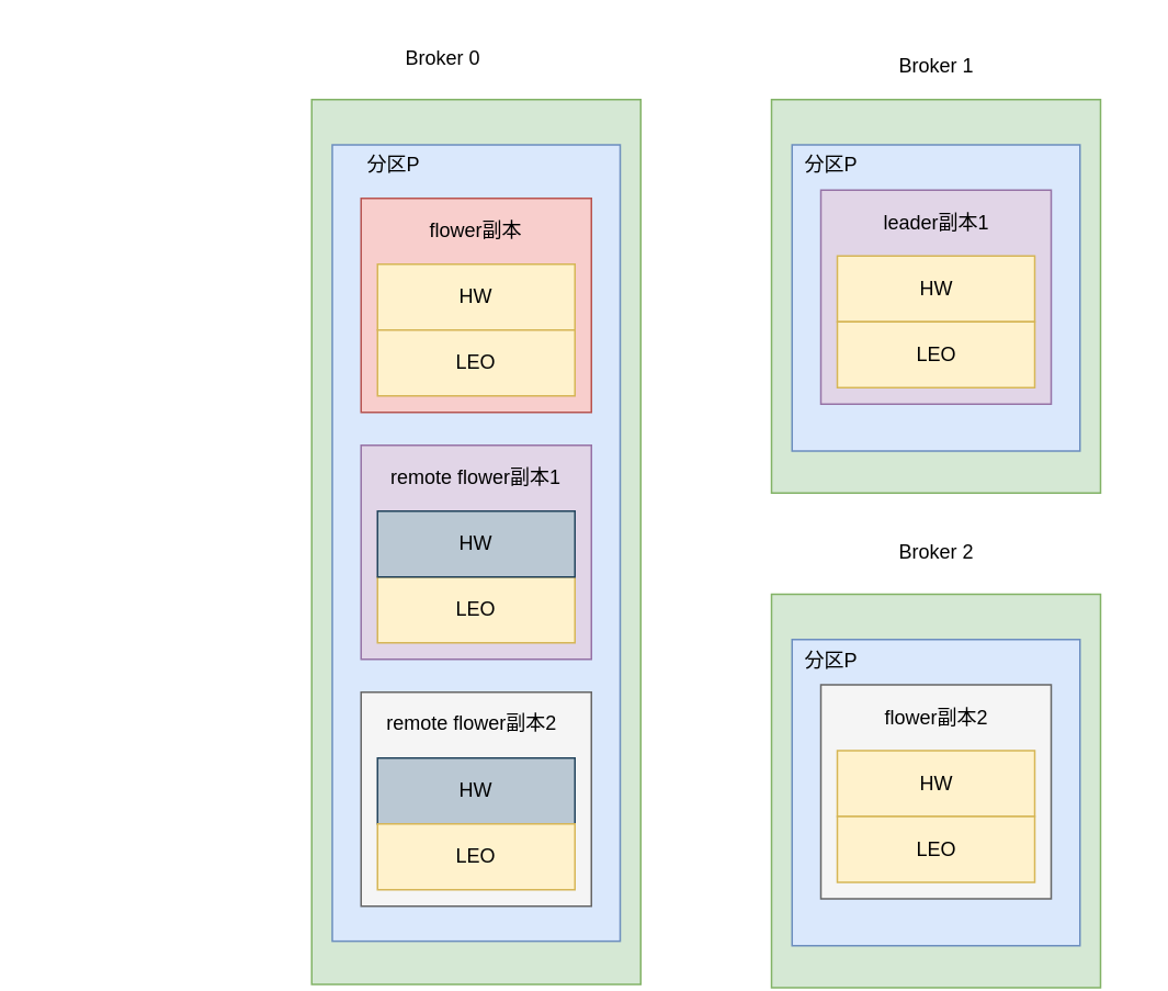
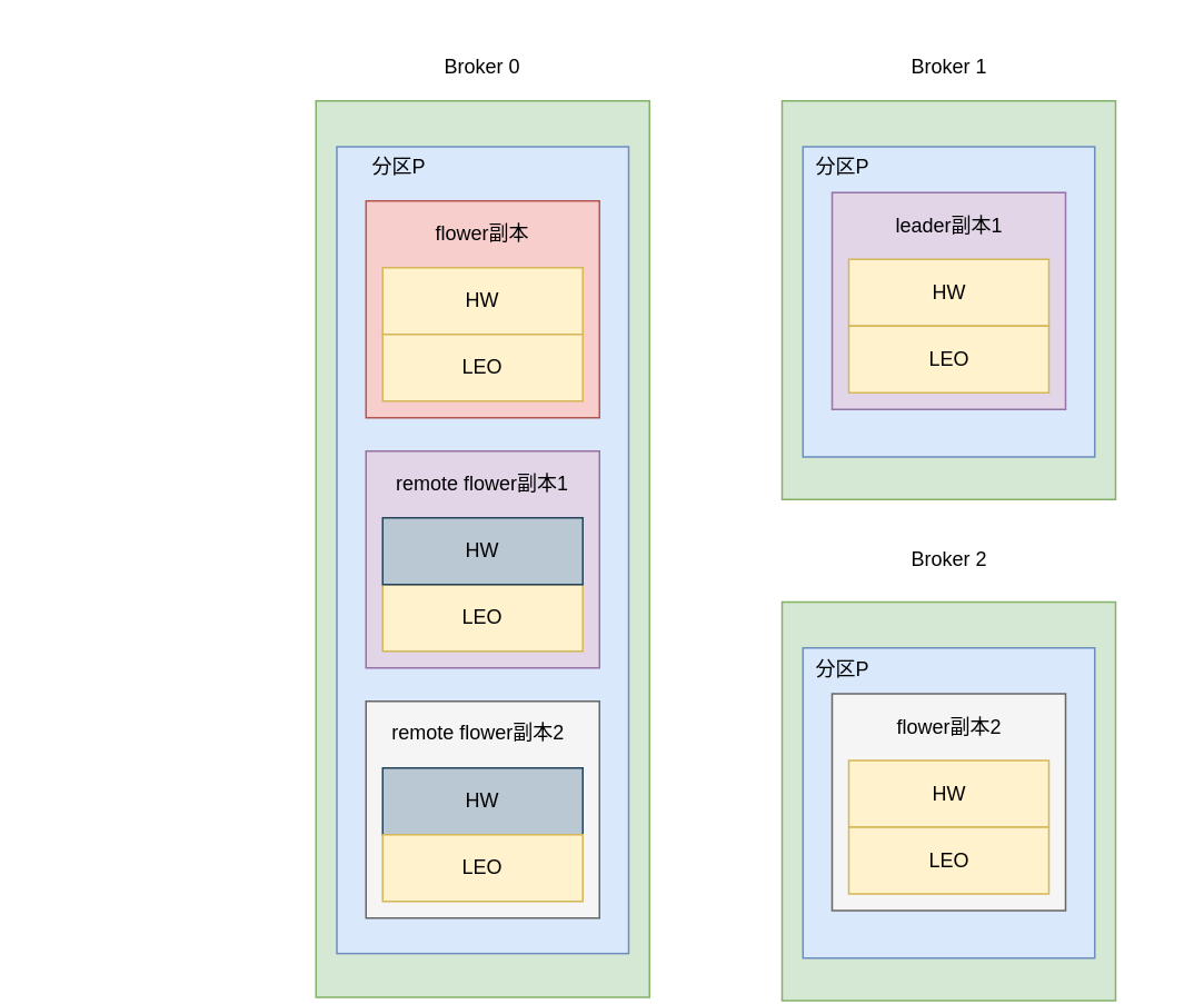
  <mxCell id="0" />
  <mxCell id="1" parent="0" />
  <mxCell id="2" value="" style="rounded=0;whiteSpace=wrap;html=1;rotation=90;fillColor=#d5e8d4;strokeColor=#82b366;" vertex="1" parent="1"><mxGeometry x="20.25" y="228.75" width="537.5" height="200" as="geometry" /></mxCell>
- <mxCell id="3" value="Broker 0" style="text;html=1;align=center;verticalAlign=middle;whiteSpace=wrap;rounded=0;" vertex="1" parent="1"><mxGeometry x="214" y="15" width="110" height="40" as="geometry" /></mxCell>
+ <mxCell id="3" value="Broker 0" style="text;html=1;align=center;verticalAlign=middle;whiteSpace=wrap;rounded=0;" vertex="1" parent="1"><mxGeometry x="234" y="20" width="110" height="40" as="geometry" /></mxCell>
  <mxCell id="4" value="" style="rounded=0;whiteSpace=wrap;html=1;rotation=90;fillColor=#d5e8d4;strokeColor=#82b366;" vertex="1" parent="1"><mxGeometry x="449" y="79.5" width="239" height="200" as="geometry" /></mxCell>
  <mxCell id="5" value="Broker 1" style="text;html=1;strokeColor=none;fillColor=none;align=center;verticalAlign=middle;whiteSpace=wrap;rounded=0;" vertex="1" parent="1"><mxGeometry x="513.5" y="20" width="110" height="40" as="geometry" /></mxCell>
  <mxCell id="6" value="" style="rounded=0;whiteSpace=wrap;html=1;rotation=90;fillColor=#dae8fc;strokeColor=#6c8ebf;" vertex="1" parent="1"><mxGeometry x="47.13" y="241.88" width="483.75" height="175" as="geometry" /></mxCell>
  <mxCell id="7" value="" style="rounded=0;whiteSpace=wrap;html=1;fillColor=#f8cecc;strokeColor=#b85450;" vertex="1" parent="1"><mxGeometry x="219" y="120" width="140" height="130" as="geometry" /></mxCell>
  <mxCell id="8" value="HW" style="rounded=0;whiteSpace=wrap;html=1;fillColor=#fff2cc;strokeColor=#d6b656;" vertex="1" parent="1"><mxGeometry x="229" y="160" width="120" height="40" as="geometry" /></mxCell>
  <mxCell id="9" value="LEO" style="rounded=0;whiteSpace=wrap;html=1;fillColor=#fff2cc;strokeColor=#d6b656;" vertex="1" parent="1"><mxGeometry x="229" y="200" width="120" height="40" as="geometry" /></mxCell>
  <mxCell id="10" value="flower副本" style="text;html=1;strokeColor=none;fillColor=none;align=center;verticalAlign=middle;whiteSpace=wrap;rounded=0;" vertex="1" parent="1"><mxGeometry x="234" y="120" width="110" height="40" as="geometry" /></mxCell>
  <mxCell id="11" value="" style="rounded=0;whiteSpace=wrap;html=1;fillColor=#e1d5e7;strokeColor=#9673a6;" vertex="1" parent="1"><mxGeometry x="219" y="270" width="140" height="130" as="geometry" /></mxCell>
  <mxCell id="12" value="LEO" style="rounded=0;whiteSpace=wrap;html=1;fillColor=#fff2cc;strokeColor=#d6b656;" vertex="1" parent="1"><mxGeometry x="229" y="350" width="120" height="40" as="geometry" /></mxCell>
  <mxCell id="13" value="remote flower副本1" style="text;html=1;strokeColor=none;fillColor=none;align=center;verticalAlign=middle;whiteSpace=wrap;rounded=0;" vertex="1" parent="1"><mxGeometry x="234" y="270" width="110" height="40" as="geometry" /></mxCell>
  <mxCell id="14" value="HW" style="rounded=0;whiteSpace=wrap;html=1;fillColor=#bac8d3;strokeColor=#23445d;" vertex="1" parent="1"><mxGeometry x="229" y="310" width="120" height="40" as="geometry" /></mxCell>
  <mxCell id="15" value="" style="rounded=0;whiteSpace=wrap;html=1;rotation=90;fillColor=#dae8fc;strokeColor=#6c8ebf;" vertex="1" parent="1"><mxGeometry x="475.5" y="93" width="186" height="175" as="geometry" /></mxCell>
  <mxCell id="16" value="" style="rounded=0;whiteSpace=wrap;html=1;fillColor=#e1d5e7;strokeColor=#9673a6;" vertex="1" parent="1"><mxGeometry x="498.5" y="115" width="140" height="130" as="geometry" /></mxCell>
  <mxCell id="17" value="HW" style="rounded=0;whiteSpace=wrap;html=1;fillColor=#fff2cc;strokeColor=#d6b656;" vertex="1" parent="1"><mxGeometry x="508.5" y="155" width="120" height="40" as="geometry" /></mxCell>
  <mxCell id="18" value="LEO" style="rounded=0;whiteSpace=wrap;html=1;fillColor=#fff2cc;strokeColor=#d6b656;" vertex="1" parent="1"><mxGeometry x="508.5" y="195" width="120" height="40" as="geometry" /></mxCell>
  <mxCell id="19" value="leader副本1" style="text;html=1;strokeColor=none;fillColor=none;align=center;verticalAlign=middle;whiteSpace=wrap;rounded=0;" vertex="1" parent="1"><mxGeometry x="513.5" y="115" width="110" height="40" as="geometry" /></mxCell>
  <mxCell id="20" value="分区P" style="text;html=1;strokeColor=none;fillColor=none;align=center;verticalAlign=middle;whiteSpace=wrap;rounded=0;" vertex="1" parent="1"><mxGeometry x="219" y="90" width="40" height="20" as="geometry" /></mxCell>
  <mxCell id="21" value="分区P" style="text;html=1;strokeColor=none;fillColor=none;align=center;verticalAlign=middle;whiteSpace=wrap;rounded=0;" vertex="1" parent="1"><mxGeometry x="484.5" y="90" width="40" height="20" as="geometry" /></mxCell>
  <mxCell id="22" value="" style="rounded=0;whiteSpace=wrap;html=1;rotation=90;fillColor=#d5e8d4;strokeColor=#82b366;" vertex="1" parent="1"><mxGeometry x="449" y="380" width="239" height="200" as="geometry" /></mxCell>
  <mxCell id="23" value="Broker 2" style="text;html=1;strokeColor=none;fillColor=none;align=center;verticalAlign=middle;whiteSpace=wrap;rounded=0;" vertex="1" parent="1"><mxGeometry x="513.5" y="315" width="110" height="40" as="geometry" /></mxCell>
  <mxCell id="24" value="" style="rounded=0;whiteSpace=wrap;html=1;rotation=90;fillColor=#dae8fc;strokeColor=#6c8ebf;" vertex="1" parent="1"><mxGeometry x="475.5" y="393.5" width="186" height="175" as="geometry" /></mxCell>
  <mxCell id="25" value="" style="rounded=0;whiteSpace=wrap;html=1;fillColor=#f5f5f5;strokeColor=#666666;fontColor=#333333;" vertex="1" parent="1"><mxGeometry x="498.5" y="415.5" width="140" height="130" as="geometry" /></mxCell>
  <mxCell id="26" value="HW" style="rounded=0;whiteSpace=wrap;html=1;fillColor=#fff2cc;strokeColor=#d6b656;" vertex="1" parent="1"><mxGeometry x="508.5" y="455.5" width="120" height="40" as="geometry" /></mxCell>
  <mxCell id="27" value="LEO" style="rounded=0;whiteSpace=wrap;html=1;fillColor=#fff2cc;strokeColor=#d6b656;" vertex="1" parent="1"><mxGeometry x="508.5" y="495.5" width="120" height="40" as="geometry" /></mxCell>
  <mxCell id="28" value="flower副本2" style="text;html=1;strokeColor=none;fillColor=none;align=center;verticalAlign=middle;whiteSpace=wrap;rounded=0;" vertex="1" parent="1"><mxGeometry x="513.5" y="415.5" width="110" height="40" as="geometry" /></mxCell>
  <mxCell id="29" value="分区P" style="text;html=1;strokeColor=none;fillColor=none;align=center;verticalAlign=middle;whiteSpace=wrap;rounded=0;" vertex="1" parent="1"><mxGeometry x="484.5" y="390.5" width="40" height="20" as="geometry" /></mxCell>
  <mxCell id="30" value="" style="rounded=0;whiteSpace=wrap;html=1;fillColor=#f5f5f5;strokeColor=#666666;fontColor=#333333;" vertex="1" parent="1"><mxGeometry x="219" y="420" width="140" height="130" as="geometry" /></mxCell>
  <mxCell id="31" value="HW" style="rounded=0;whiteSpace=wrap;html=1;fillColor=#bac8d3;strokeColor=#23445d;" vertex="1" parent="1"><mxGeometry x="229" y="460" width="120" height="40" as="geometry" /></mxCell>
  <mxCell id="32" value="LEO" style="rounded=0;whiteSpace=wrap;html=1;fillColor=#fff2cc;strokeColor=#d6b656;" vertex="1" parent="1"><mxGeometry x="229" y="500" width="120" height="40" as="geometry" /></mxCell>
  <mxCell id="33" value="remote flower副本2" style="text;html=1;strokeColor=none;fillColor=none;align=center;verticalAlign=middle;whiteSpace=wrap;rounded=0;" vertex="1" parent="1"><mxGeometry x="229" y="420" width="115" height="38.18" as="geometry" /></mxCell>
